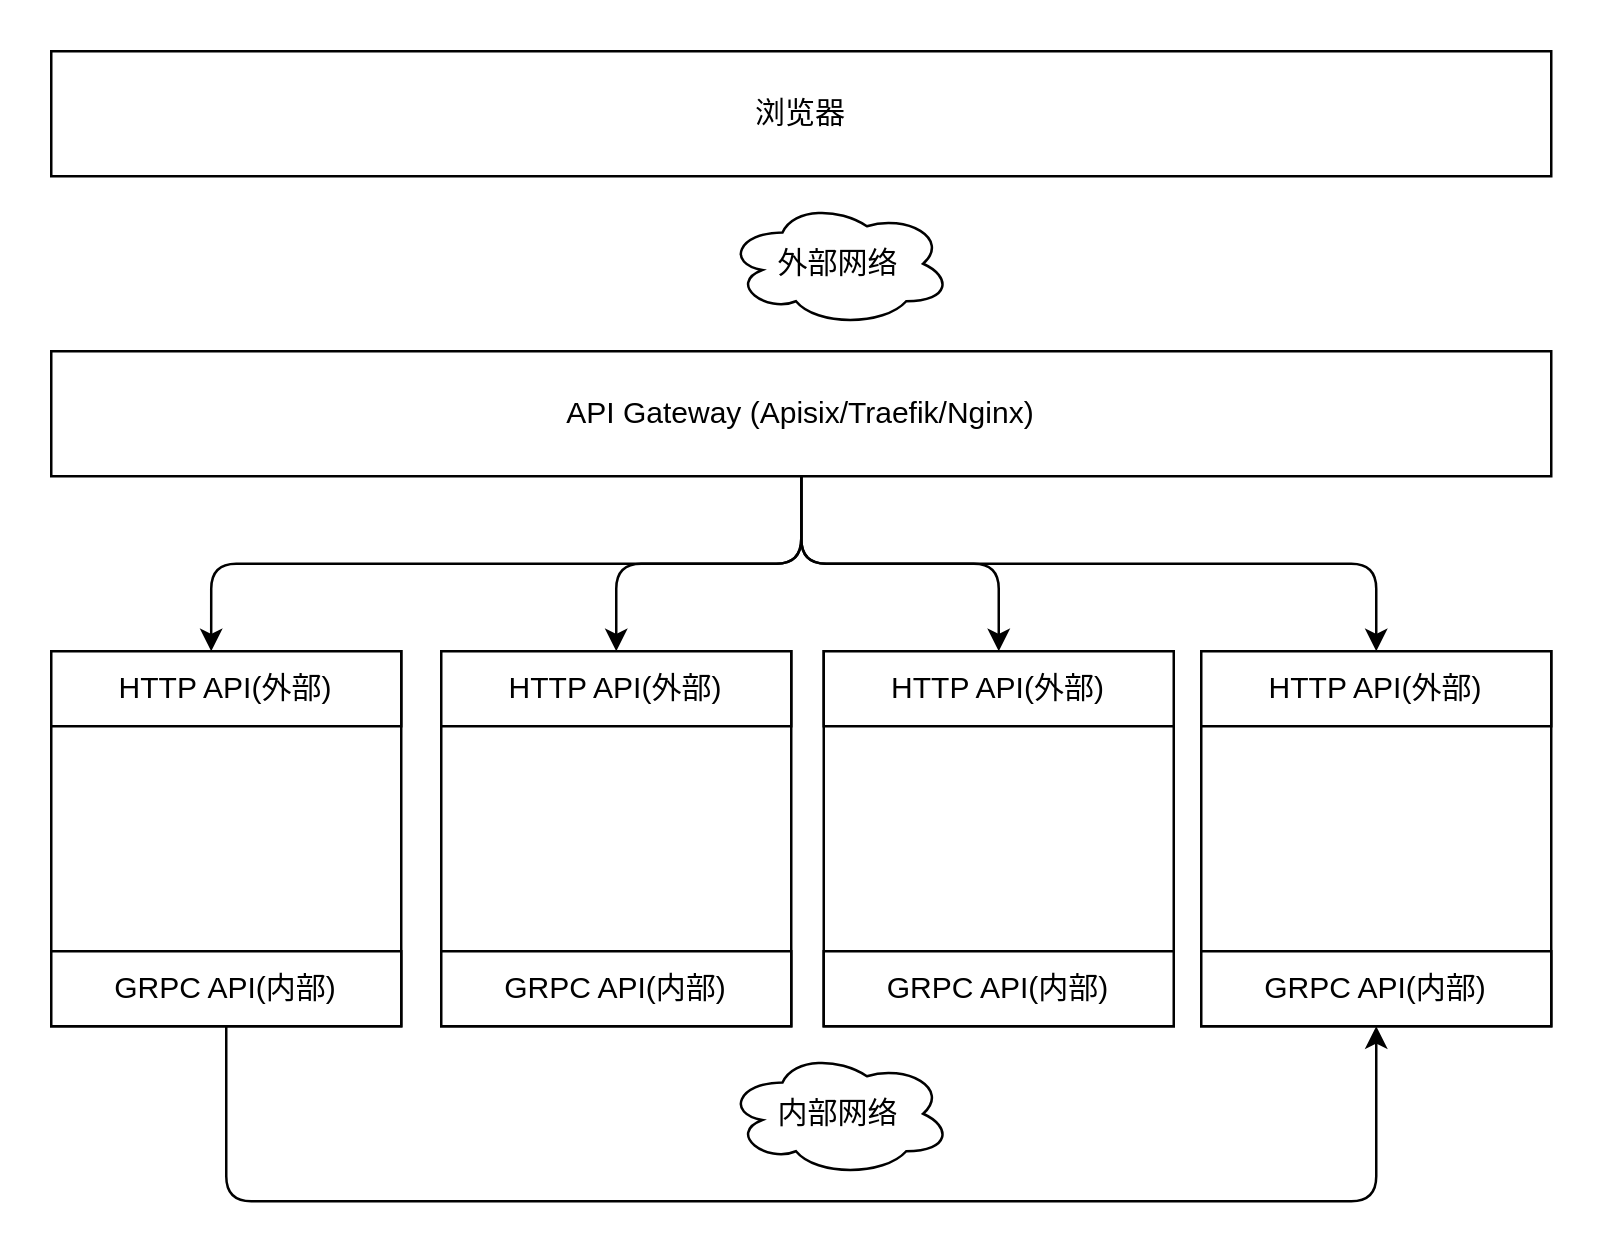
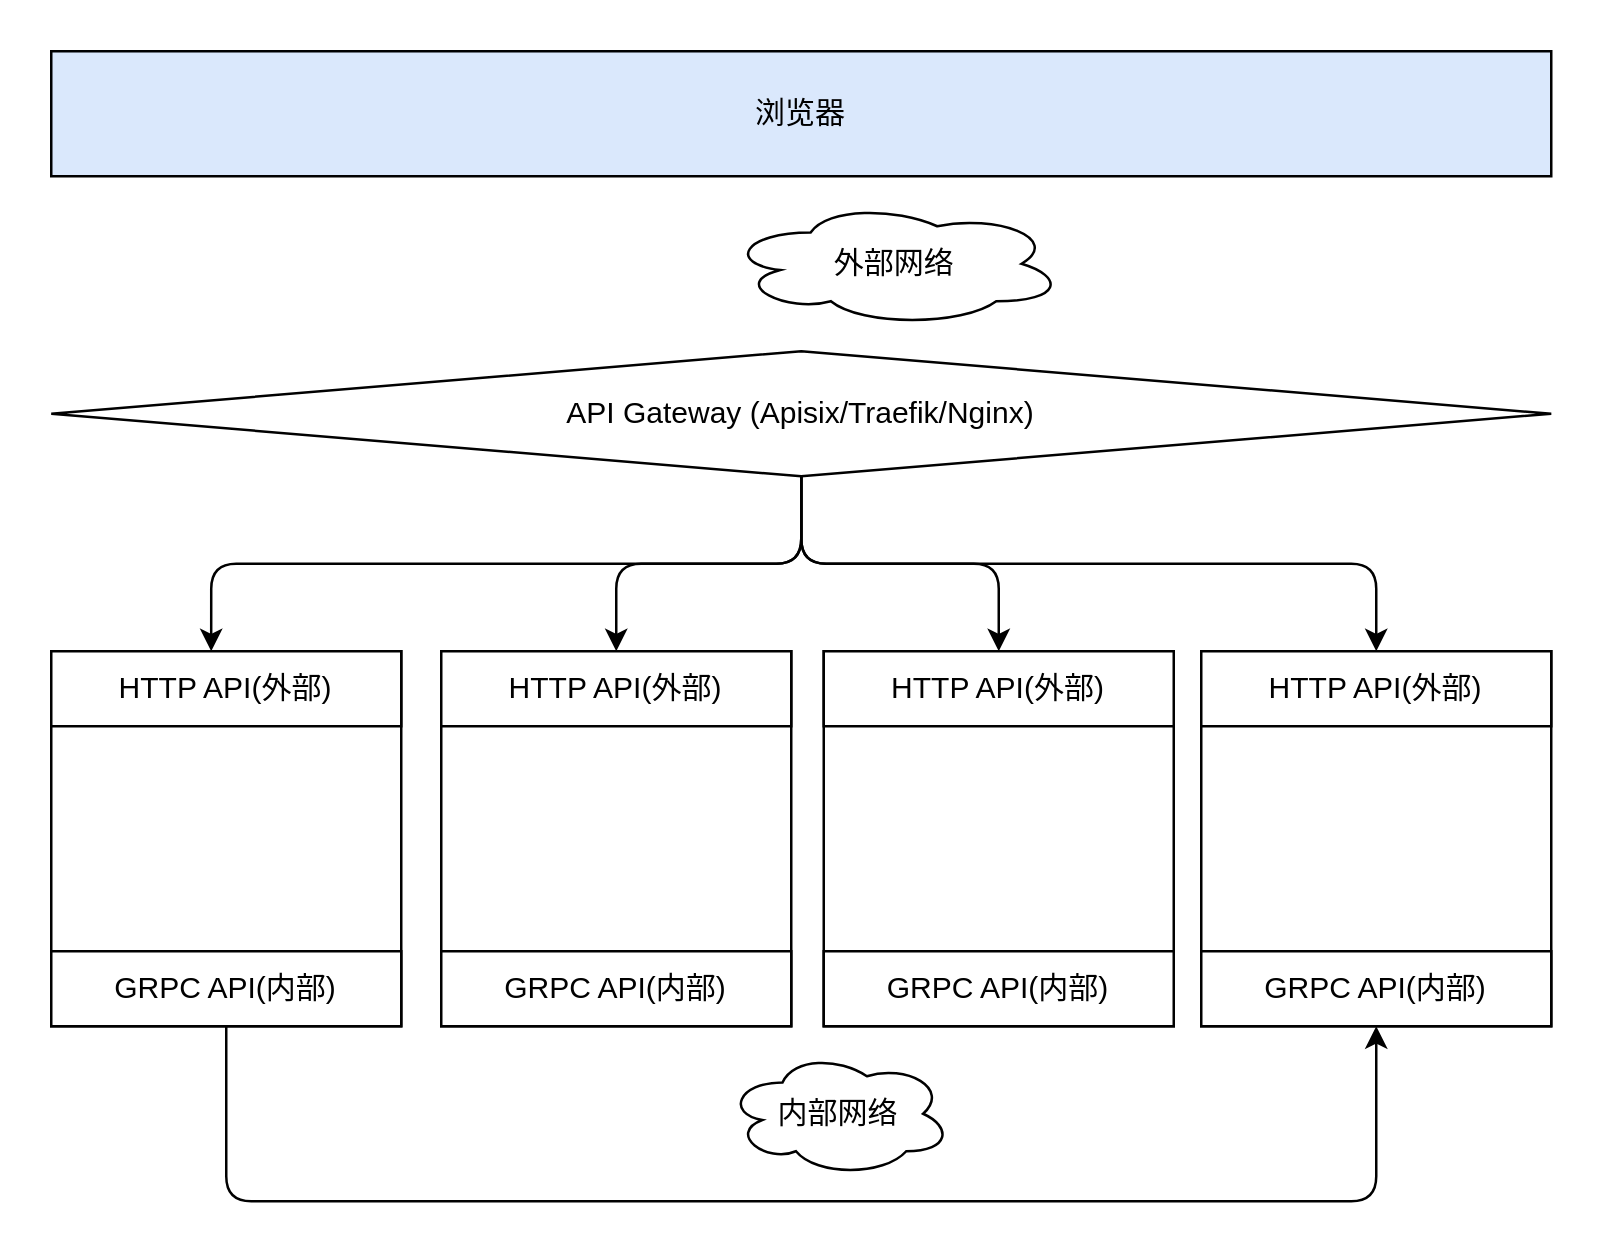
  <mxCell id="0" />
  <mxCell id="1" parent="0" />
  <mxCell id="2" value="" style="rounded=0;whiteSpace=wrap;html=1;" vertex="1" parent="1"><mxGeometry x="20" y="260" width="140" height="150" as="geometry" /></mxCell>
  <mxCell id="3" value="" style="rounded=0;whiteSpace=wrap;html=1;" vertex="1" parent="1"><mxGeometry x="176" y="260" width="140" height="150" as="geometry" /></mxCell>
  <mxCell id="4" value="" style="rounded=0;whiteSpace=wrap;html=1;" vertex="1" parent="1"><mxGeometry x="329" y="260" width="140" height="150" as="geometry" /></mxCell>
  <mxCell id="5" style="edgeStyle=orthogonalEdgeStyle;html=1;exitX=0.5;exitY=1;exitDx=0;exitDy=0;entryX=0.457;entryY=0;entryDx=0;entryDy=0;entryPerimeter=0;" edge="1" parent="1" source="9" target="11"><mxGeometry relative="1" as="geometry" /></mxCell>
  <mxCell id="6" style="edgeStyle=orthogonalEdgeStyle;html=1;exitX=0.5;exitY=1;exitDx=0;exitDy=0;" edge="1" parent="1" source="9" target="15"><mxGeometry relative="1" as="geometry" /></mxCell>
  <mxCell id="7" style="edgeStyle=orthogonalEdgeStyle;html=1;exitX=0.5;exitY=1;exitDx=0;exitDy=0;entryX=0.5;entryY=0;entryDx=0;entryDy=0;" edge="1" parent="1" source="9" target="16"><mxGeometry relative="1" as="geometry" /></mxCell>
  <mxCell id="8" style="edgeStyle=orthogonalEdgeStyle;html=1;exitX=0.5;exitY=1;exitDx=0;exitDy=0;entryX=0.5;entryY=0;entryDx=0;entryDy=0;" edge="1" parent="1" source="9" target="17"><mxGeometry relative="1" as="geometry" /></mxCell>
- <mxCell id="9" value="API Gateway (Apisix/Traefik/Nginx)" style="rounded=0;whiteSpace=wrap;html=1;" vertex="1" parent="1"><mxGeometry x="20" y="140" width="600" height="50" as="geometry" /></mxCell>
- <mxCell id="10" value="浏览器" style="rounded=0;whiteSpace=wrap;html=1;" vertex="1" parent="1"><mxGeometry x="20" y="20" width="600" height="50" as="geometry" /></mxCell>
+ <mxCell id="9" value="API Gateway (Apisix/Traefik/Nginx)" style="rhombus;whiteSpace=wrap;html=1;" vertex="1" parent="1"><mxGeometry x="20" y="140" width="600" height="50" as="geometry" /></mxCell>
+ <mxCell id="10" value="浏览器" style="rounded=0;whiteSpace=wrap;html=1;fillColor=#dae8fc;" vertex="1" parent="1"><mxGeometry x="20" y="20" width="600" height="50" as="geometry" /></mxCell>
  <mxCell id="11" value="HTTP API(外部)" style="rounded=0;whiteSpace=wrap;html=1;" vertex="1" parent="1"><mxGeometry x="20" y="260" width="140" height="30" as="geometry" /></mxCell>
  <mxCell id="12" style="edgeStyle=orthogonalEdgeStyle;html=1;exitX=0.5;exitY=1;exitDx=0;exitDy=0;entryX=0.5;entryY=1;entryDx=0;entryDy=0;" edge="1" parent="1" source="13" target="20"><mxGeometry relative="1" as="geometry"><Array as="points"><mxPoint x="90" y="480" /><mxPoint x="550" y="480" /></Array></mxGeometry></mxCell>
  <mxCell id="13" value="GRPC API(内部)" style="rounded=0;whiteSpace=wrap;html=1;" vertex="1" parent="1"><mxGeometry x="20" y="380" width="140" height="30" as="geometry" /></mxCell>
  <mxCell id="14" value="" style="rounded=0;whiteSpace=wrap;html=1;" vertex="1" parent="1"><mxGeometry x="480" y="260" width="140" height="150" as="geometry" /></mxCell>
  <mxCell id="15" value="HTTP API(外部)" style="rounded=0;whiteSpace=wrap;html=1;" vertex="1" parent="1"><mxGeometry x="176" y="260" width="140" height="30" as="geometry" /></mxCell>
  <mxCell id="16" value="HTTP API(外部)" style="rounded=0;whiteSpace=wrap;html=1;" vertex="1" parent="1"><mxGeometry x="329" y="260" width="140" height="30" as="geometry" /></mxCell>
  <mxCell id="17" value="HTTP API(外部)" style="rounded=0;whiteSpace=wrap;html=1;" vertex="1" parent="1"><mxGeometry x="480" y="260" width="140" height="30" as="geometry" /></mxCell>
  <mxCell id="18" value="GRPC API(内部)" style="rounded=0;whiteSpace=wrap;html=1;" vertex="1" parent="1"><mxGeometry x="176" y="380" width="140" height="30" as="geometry" /></mxCell>
  <mxCell id="19" value="GRPC API(内部)" style="rounded=0;whiteSpace=wrap;html=1;" vertex="1" parent="1"><mxGeometry x="329" y="380" width="140" height="30" as="geometry" /></mxCell>
  <mxCell id="20" value="GRPC API(内部)" style="rounded=0;whiteSpace=wrap;html=1;" vertex="1" parent="1"><mxGeometry x="480" y="380" width="140" height="30" as="geometry" /></mxCell>
- <mxCell id="21" value="外部网络" style="ellipse;shape=cloud;whiteSpace=wrap;html=1;" vertex="1" parent="1"><mxGeometry x="290" y="80" width="90" height="50" as="geometry" /></mxCell>
+ <mxCell id="21" value="外部网络" style="ellipse;shape=cloud;whiteSpace=wrap;html=1;" vertex="1" parent="1"><mxGeometry x="290" y="80" width="135" height="50" as="geometry" /></mxCell>
  <mxCell id="22" value="内部网络" style="ellipse;shape=cloud;whiteSpace=wrap;html=1;" vertex="1" parent="1"><mxGeometry x="290" y="420" width="90" height="50" as="geometry" /></mxCell>
